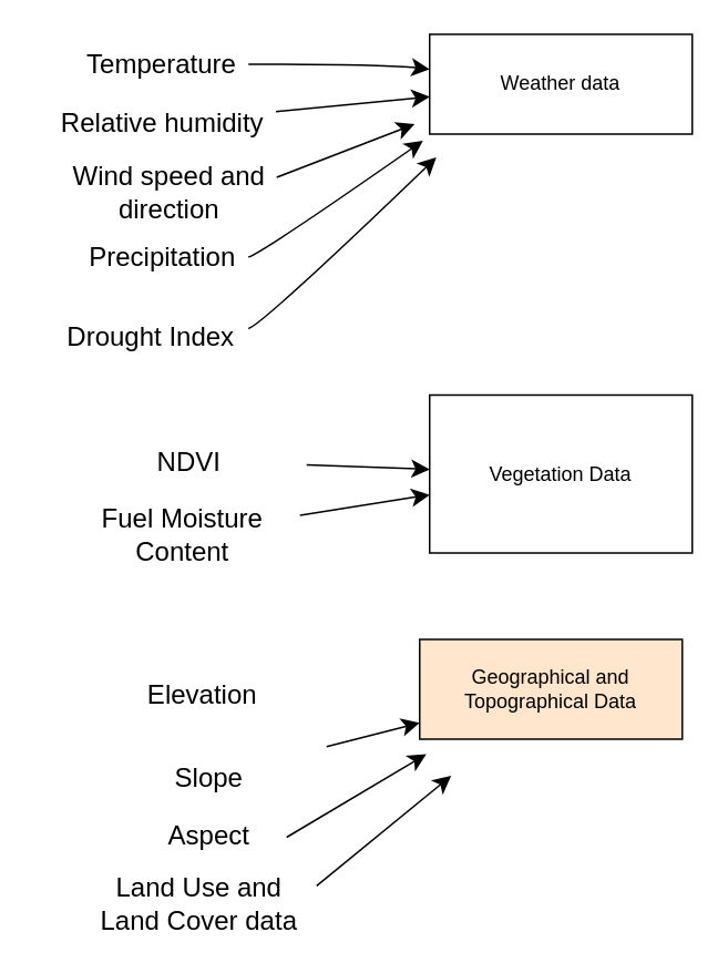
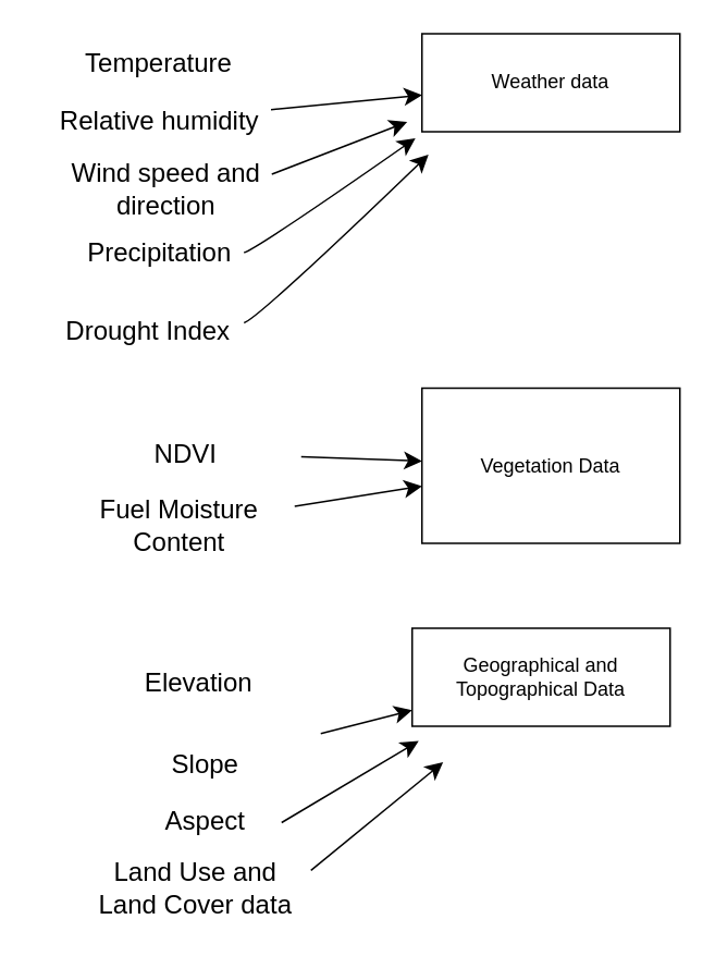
  <mxCell id="0" />
  <mxCell id="1" parent="0" />
- <mxCell id="2" value="" style="edgeStyle=none;curved=1;rounded=0;orthogonalLoop=1;jettySize=auto;html=1;fontSize=12;startSize=8;endSize=8;" edge="1" parent="1" source="3" target="4"><mxGeometry relative="1" as="geometry"><Array as="points"><mxPoint x="231" y="38" /></Array></mxGeometry></mxCell>
  <mxCell id="3" value="Temperature" style="text;strokeColor=none;fillColor=none;html=1;align=center;verticalAlign=middle;whiteSpace=wrap;rounded=0;fontSize=16;" vertex="1" parent="1"><mxGeometry x="45" y="23" width="104" height="30" as="geometry" /></mxCell>
  <mxCell id="4" value="Weather data" style="whiteSpace=wrap;html=1;" vertex="1" parent="1"><mxGeometry x="258" y="20" width="158" height="60" as="geometry" /></mxCell>
  <mxCell id="5" value="" style="edgeStyle=none;curved=1;rounded=0;orthogonalLoop=1;jettySize=auto;html=1;fontSize=12;startSize=8;endSize=8;" edge="1" parent="1" source="6" target="4"><mxGeometry relative="1" as="geometry" /></mxCell>
  <mxCell id="6" value="Relative humidity" style="text;strokeColor=none;fillColor=none;html=1;align=center;verticalAlign=middle;whiteSpace=wrap;rounded=0;fontSize=16;" vertex="1" parent="1"><mxGeometry x="28.5" y="53" width="137" height="40" as="geometry" /></mxCell>
  <mxCell id="7" value="Wind speed and direction" style="text;strokeColor=none;fillColor=none;html=1;align=center;verticalAlign=middle;whiteSpace=wrap;rounded=0;fontSize=16;" vertex="1" parent="1"><mxGeometry x="31" y="94" width="141" height="41" as="geometry" /></mxCell>
  <mxCell id="8" value="" style="edgeStyle=none;curved=1;rounded=0;orthogonalLoop=1;jettySize=auto;html=1;fontSize=12;startSize=8;endSize=8;" edge="1" parent="1"><mxGeometry relative="1" as="geometry"><mxPoint x="166" y="106" as="sourcePoint" /><mxPoint x="249" y="74" as="targetPoint" /></mxGeometry></mxCell>
  <mxCell id="9" value="Precipitation" style="text;strokeColor=none;fillColor=none;html=1;align=center;verticalAlign=middle;whiteSpace=wrap;rounded=0;fontSize=16;" vertex="1" parent="1"><mxGeometry x="26.5" y="133" width="141" height="41" as="geometry" /></mxCell>
  <mxCell id="10" value="" style="edgeStyle=none;curved=1;rounded=0;orthogonalLoop=1;jettySize=auto;html=1;fontSize=12;startSize=8;endSize=8;" edge="1" parent="1"><mxGeometry relative="1" as="geometry"><mxPoint x="149" y="154" as="sourcePoint" /><mxPoint x="254" y="84" as="targetPoint" /><Array as="points"><mxPoint x="158" y="151" /></Array></mxGeometry></mxCell>
  <mxCell id="11" value="Drought Index" style="text;strokeColor=none;fillColor=none;html=1;align=center;verticalAlign=middle;whiteSpace=wrap;rounded=0;fontSize=16;" vertex="1" parent="1"><mxGeometry x="20" y="181" width="141" height="41" as="geometry" /></mxCell>
  <mxCell id="12" value="" style="edgeStyle=none;curved=1;rounded=0;orthogonalLoop=1;jettySize=auto;html=1;fontSize=12;startSize=8;endSize=8;" edge="1" parent="1"><mxGeometry relative="1" as="geometry"><mxPoint x="149" y="197" as="sourcePoint" /><mxPoint x="262" y="94" as="targetPoint" /><Array as="points"><mxPoint x="158" y="194" /></Array></mxGeometry></mxCell>
  <mxCell id="13" value="Vegetation Data" style="whiteSpace=wrap;html=1;" vertex="1" parent="1"><mxGeometry x="258" y="237" width="158" height="95" as="geometry" /></mxCell>
  <mxCell id="14" value="" style="edgeStyle=none;curved=1;rounded=0;orthogonalLoop=1;jettySize=auto;html=1;fontSize=12;startSize=8;endSize=8;" edge="1" parent="1" source="15" target="13"><mxGeometry relative="1" as="geometry" /></mxCell>
  <mxCell id="15" value="NDVI" style="text;strokeColor=none;fillColor=none;html=1;align=center;verticalAlign=middle;whiteSpace=wrap;rounded=0;fontSize=16;" vertex="1" parent="1"><mxGeometry x="43" y="256" width="141" height="41" as="geometry" /></mxCell>
  <mxCell id="16" value="" style="edgeStyle=none;curved=1;rounded=0;orthogonalLoop=1;jettySize=auto;html=1;fontSize=12;startSize=8;endSize=8;" edge="1" parent="1" source="17" target="13"><mxGeometry relative="1" as="geometry" /></mxCell>
  <mxCell id="17" value="Fuel Moisture Content" style="text;strokeColor=none;fillColor=none;html=1;align=center;verticalAlign=middle;whiteSpace=wrap;rounded=0;fontSize=16;" vertex="1" parent="1"><mxGeometry x="39" y="300" width="141" height="41" as="geometry" /></mxCell>
- <mxCell id="18" value="Geographical and Topographical Data" style="whiteSpace=wrap;html=1;fillColor=#ffe6cc;" vertex="1" parent="1"><mxGeometry x="252" y="384" width="158" height="60" as="geometry" /></mxCell>
+ <mxCell id="18" value="Geographical and Topographical Data" style="whiteSpace=wrap;html=1;" vertex="1" parent="1"><mxGeometry x="252" y="384" width="158" height="60" as="geometry" /></mxCell>
  <mxCell id="19" value="Elevation" style="text;strokeColor=none;fillColor=none;html=1;align=center;verticalAlign=middle;whiteSpace=wrap;rounded=0;fontSize=16;" vertex="1" parent="1"><mxGeometry x="51" y="396" width="141" height="41" as="geometry" /></mxCell>
  <mxCell id="20" value="" style="edgeStyle=none;curved=1;rounded=0;orthogonalLoop=1;jettySize=auto;html=1;fontSize=12;startSize=8;endSize=8;" edge="1" parent="1" source="21" target="18"><mxGeometry relative="1" as="geometry" /></mxCell>
  <mxCell id="21" value="Slope" style="text;strokeColor=none;fillColor=none;html=1;align=center;verticalAlign=middle;whiteSpace=wrap;rounded=0;fontSize=16;" vertex="1" parent="1"><mxGeometry x="55" y="446" width="141" height="41" as="geometry" /></mxCell>
  <mxCell id="22" value="Aspect" style="text;strokeColor=none;fillColor=none;html=1;align=center;verticalAlign=middle;whiteSpace=wrap;rounded=0;fontSize=16;" vertex="1" parent="1"><mxGeometry x="55" y="481" width="141" height="41" as="geometry" /></mxCell>
  <mxCell id="23" value="" style="edgeStyle=none;curved=1;rounded=0;orthogonalLoop=1;jettySize=auto;html=1;fontSize=12;startSize=8;endSize=8;" edge="1" parent="1"><mxGeometry relative="1" as="geometry"><mxPoint x="172" y="503" as="sourcePoint" /><mxPoint x="256" y="453" as="targetPoint" /></mxGeometry></mxCell>
  <mxCell id="24" value="" style="edgeStyle=none;curved=1;rounded=0;orthogonalLoop=1;jettySize=auto;html=1;fontSize=12;startSize=8;endSize=8;exitX=1;exitY=0.25;exitDx=0;exitDy=0;" edge="1" parent="1" source="25"><mxGeometry relative="1" as="geometry"><mxPoint x="169" y="544" as="sourcePoint" /><mxPoint x="271" y="466" as="targetPoint" /></mxGeometry></mxCell>
  <mxCell id="25" value="Land Use and Land Cover data" style="text;strokeColor=none;fillColor=none;html=1;align=center;verticalAlign=middle;whiteSpace=wrap;rounded=0;fontSize=16;" vertex="1" parent="1"><mxGeometry x="49" y="522" width="141" height="41" as="geometry" /></mxCell>
